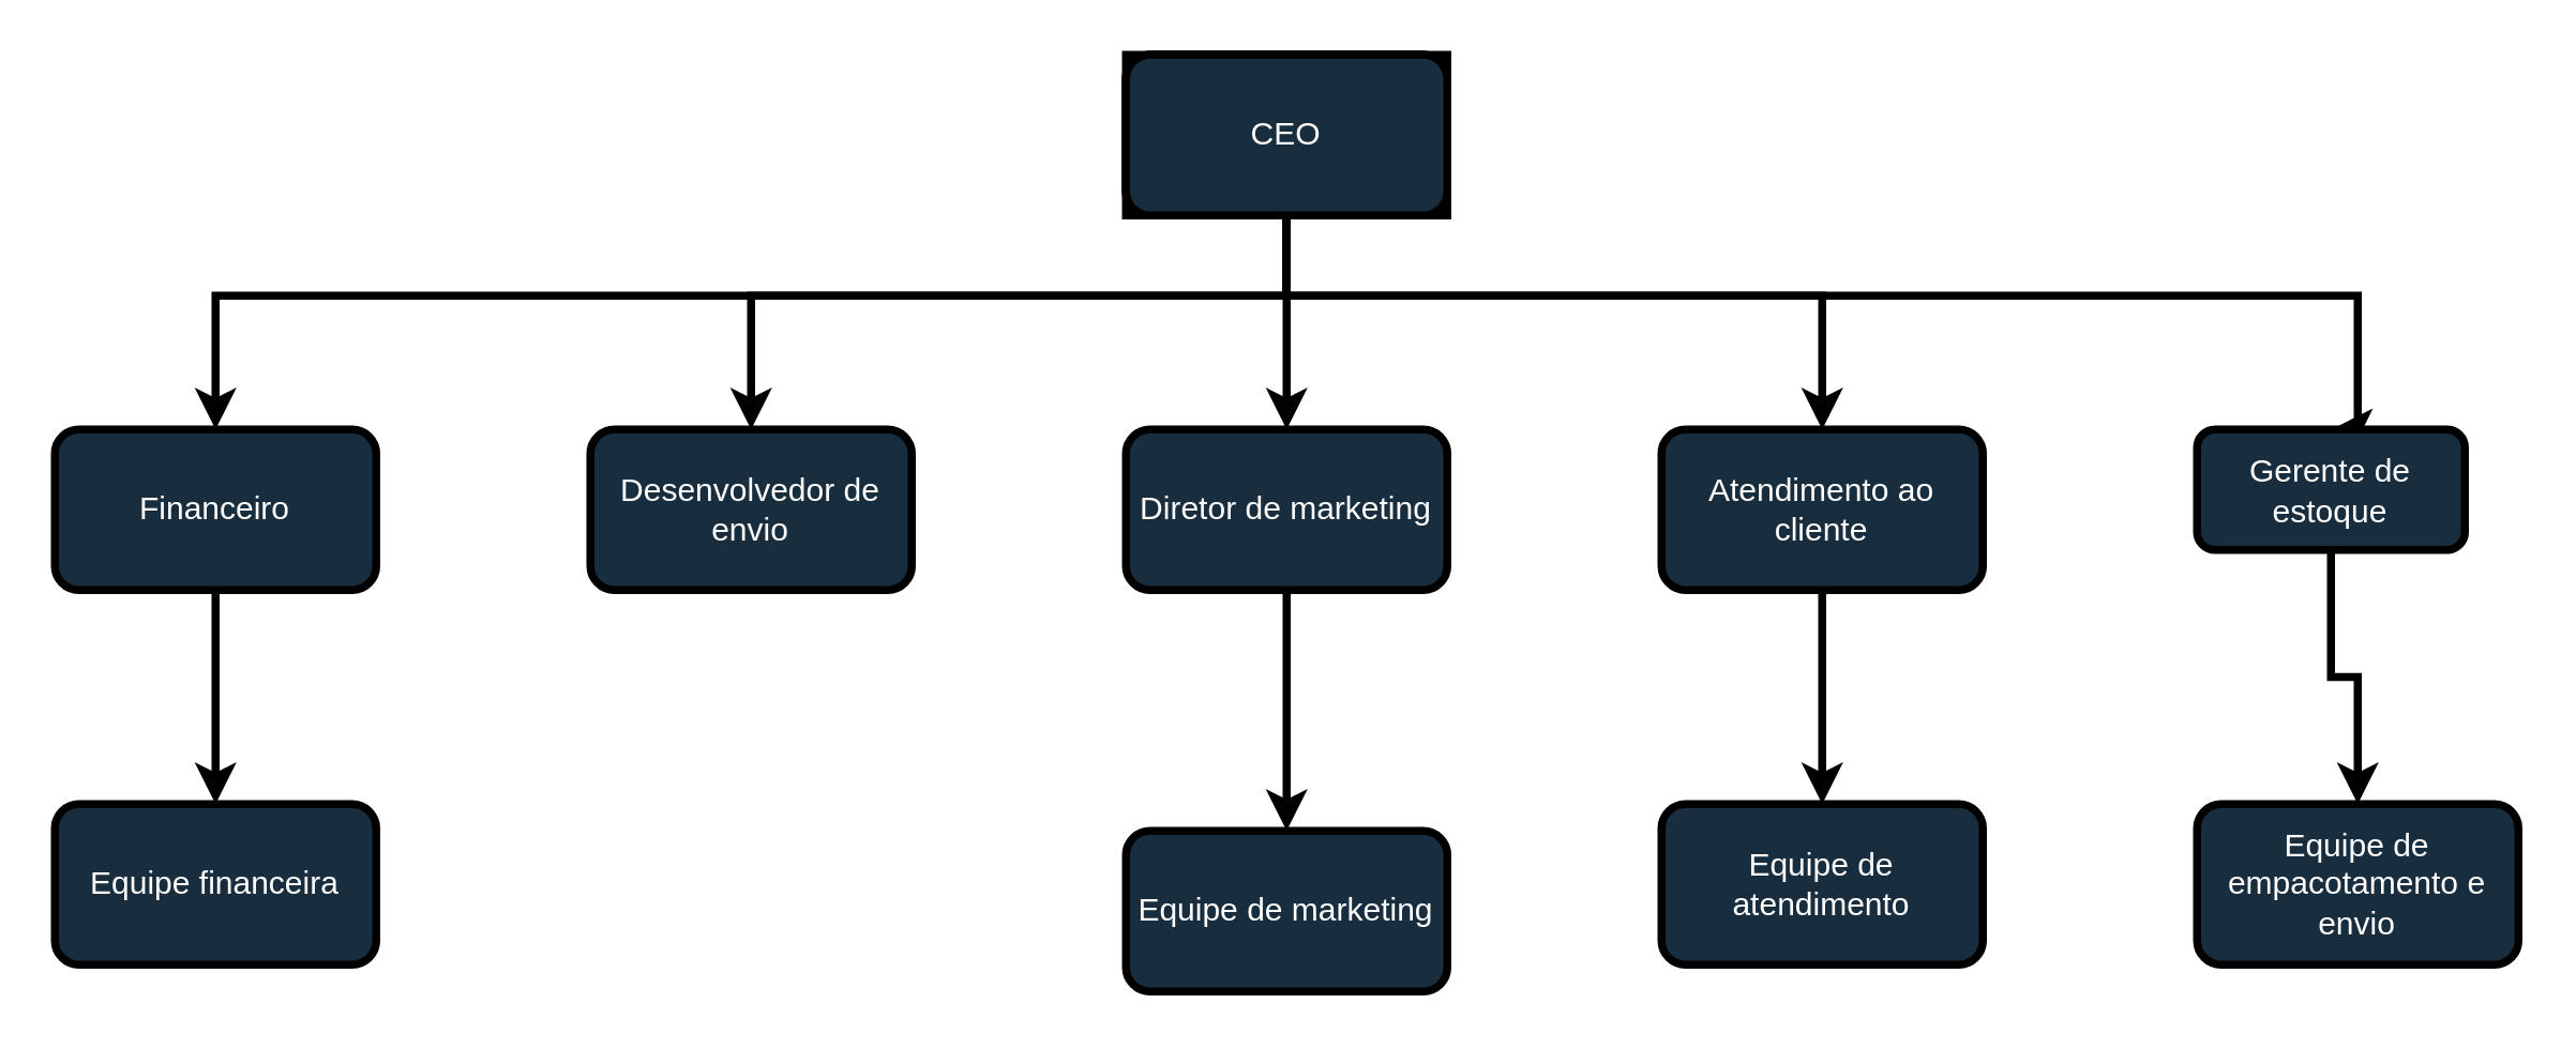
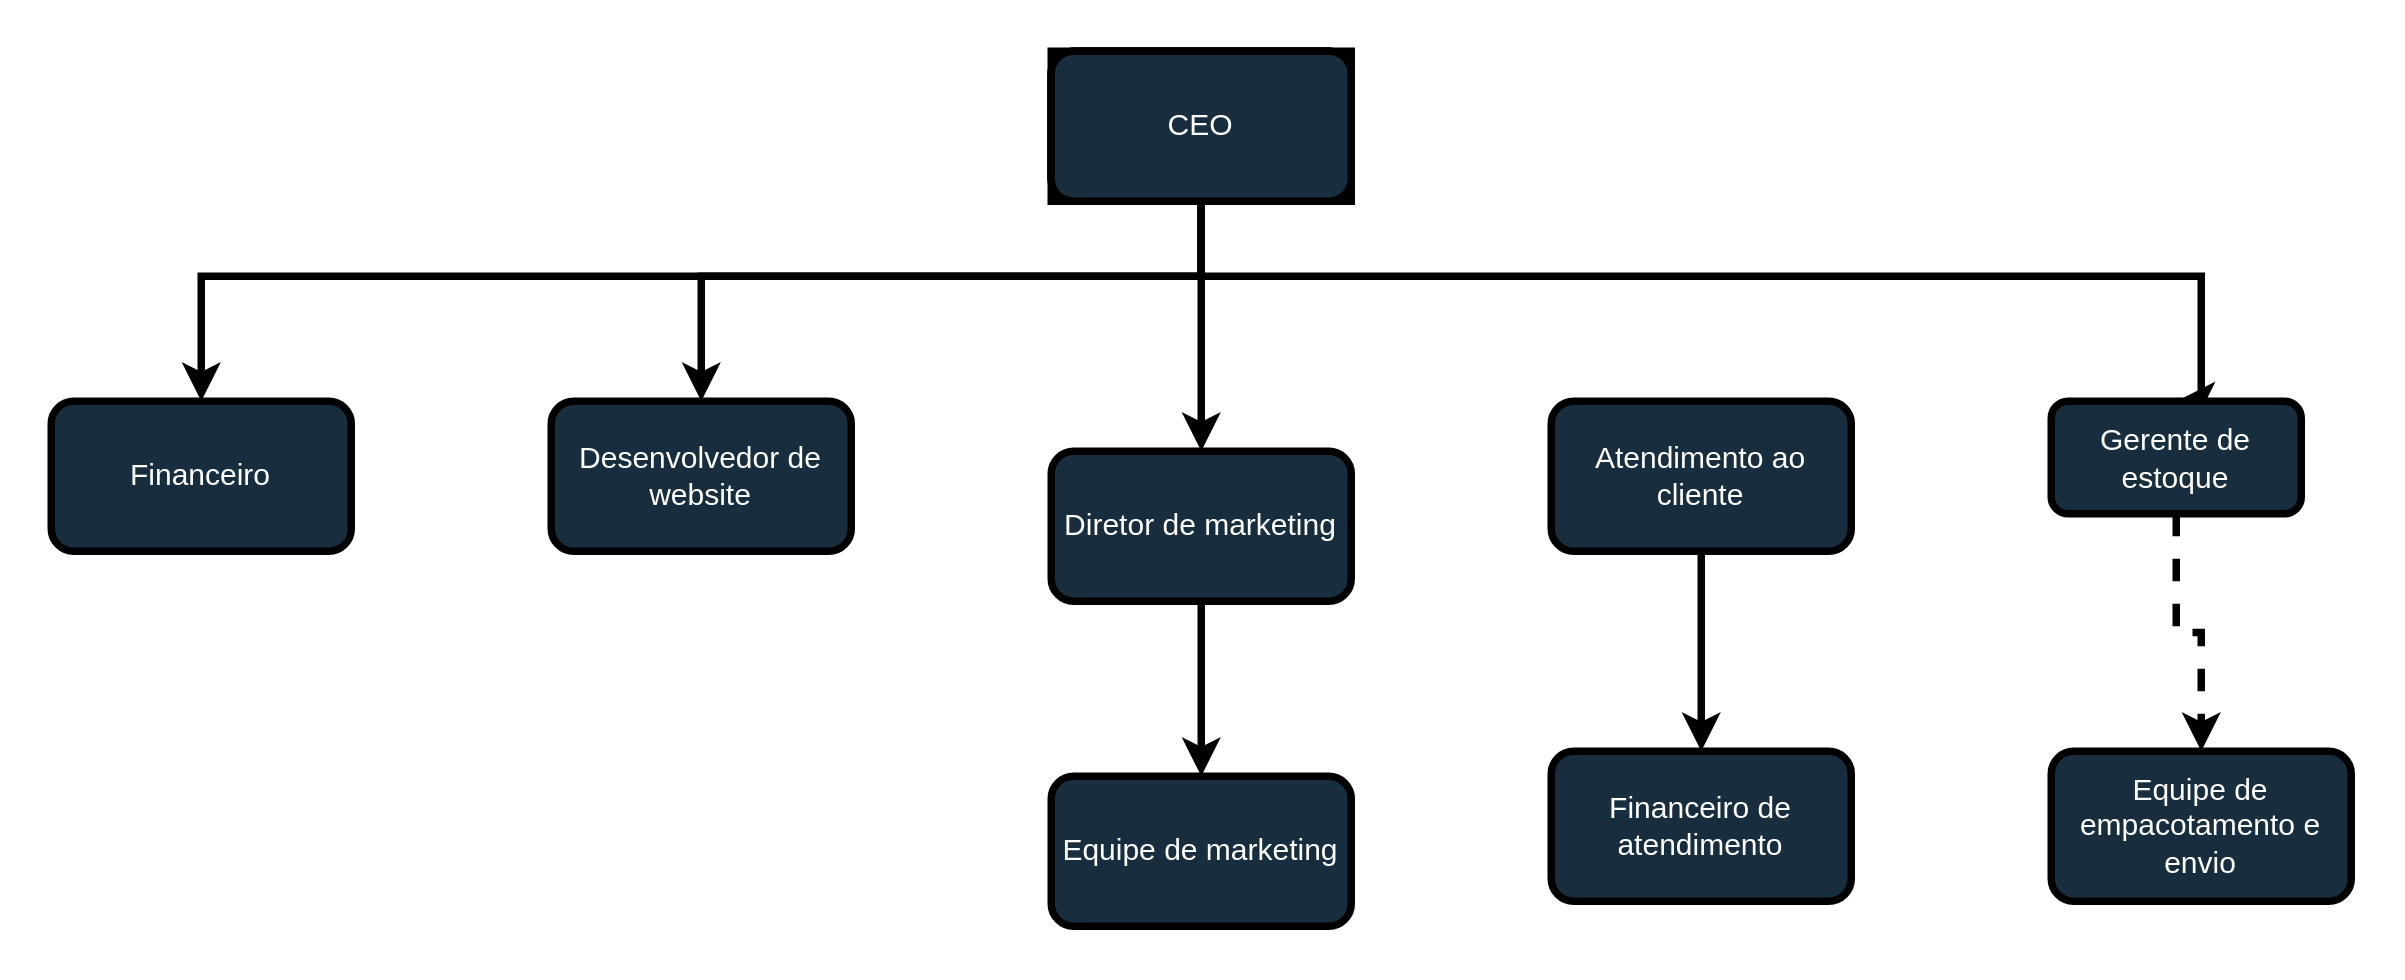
  <mxCell id="0" />
  <mxCell id="1" parent="0" />
  <mxCell id="2" value="" style="rounded=1;whiteSpace=wrap;html=1;labelBackgroundColor=none;fillColor=#182E3E;strokeColor=#000000;fontColor=#FFFFFF;strokeWidth=3;" parent="1" vertex="1"><mxGeometry x="420" y="20" width="120" height="60" as="geometry" /></mxCell>
  <mxCell id="3" value="" style="rounded=0;whiteSpace=wrap;html=1;labelBackgroundColor=none;fillColor=#182E3E;strokeColor=#000000;fontColor=#FFFFFF;strokeWidth=3;" parent="1" vertex="1"><mxGeometry x="420" y="20" width="120" height="60" as="geometry" /></mxCell>
  <mxCell id="4" value="" style="rounded=1;whiteSpace=wrap;html=1;labelBackgroundColor=none;fillColor=#182E3E;strokeColor=#000000;fontColor=#FFFFFF;strokeWidth=3;" parent="1" vertex="1"><mxGeometry x="420" y="20" width="120" height="60" as="geometry" /></mxCell>
  <mxCell id="5" value="" style="edgeStyle=orthogonalEdgeStyle;rounded=0;orthogonalLoop=1;jettySize=auto;html=1;labelBackgroundColor=none;strokeColor=#000000;fontColor=default;strokeWidth=3;" parent="1" source="10" target="12" edge="1"><mxGeometry relative="1" as="geometry" /></mxCell>
- <mxCell id="6" style="edgeStyle=orthogonalEdgeStyle;rounded=0;orthogonalLoop=1;jettySize=auto;html=1;entryX=0.5;entryY=0;entryDx=0;entryDy=0;strokeColor=#000000;fontColor=default;labelBackgroundColor=none;strokeWidth=3;" edge="1" parent="1" source="10" target="16"><mxGeometry relative="1" as="geometry"><Array as="points"><mxPoint x="480" y="110" /><mxPoint x="680" y="110" /></Array></mxGeometry></mxCell>
  <mxCell id="7" style="edgeStyle=orthogonalEdgeStyle;rounded=0;orthogonalLoop=1;jettySize=auto;html=1;entryX=0.5;entryY=0;entryDx=0;entryDy=0;strokeColor=#000000;strokeWidth=3;" edge="1" parent="1" source="10" target="19"><mxGeometry relative="1" as="geometry"><Array as="points"><mxPoint x="480" y="110" /><mxPoint x="880" y="110" /></Array></mxGeometry></mxCell>
  <mxCell id="8" style="edgeStyle=orthogonalEdgeStyle;rounded=0;orthogonalLoop=1;jettySize=auto;html=1;entryX=0.5;entryY=0;entryDx=0;entryDy=0;strokeColor=#000000;strokeWidth=3;" edge="1" parent="1" source="10" target="14"><mxGeometry relative="1" as="geometry"><Array as="points"><mxPoint x="480" y="110" /><mxPoint x="280" y="110" /></Array></mxGeometry></mxCell>
  <mxCell id="9" style="edgeStyle=orthogonalEdgeStyle;rounded=0;orthogonalLoop=1;jettySize=auto;html=1;entryX=0.5;entryY=0;entryDx=0;entryDy=0;strokeColor=#000000;strokeWidth=3;" edge="1" parent="1" source="10" target="22"><mxGeometry relative="1" as="geometry"><Array as="points"><mxPoint x="480" y="110" /><mxPoint x="80" y="110" /></Array></mxGeometry></mxCell>
  <mxCell id="10" value="CEO" style="rounded=1;whiteSpace=wrap;html=1;labelBackgroundColor=none;fillColor=#182E3E;strokeColor=#000000;fontColor=#FFFFFF;strokeWidth=3;" parent="1" vertex="1"><mxGeometry x="420" y="20" width="120" height="60" as="geometry" /></mxCell>
  <mxCell id="11" value="" style="edgeStyle=orthogonalEdgeStyle;rounded=0;orthogonalLoop=1;jettySize=auto;html=1;labelBackgroundColor=none;strokeColor=#000000;fontColor=default;strokeWidth=3;" parent="1" source="12" target="13" edge="1"><mxGeometry relative="1" as="geometry" /></mxCell>
- <mxCell id="12" value="Diretor de marketing" style="whiteSpace=wrap;html=1;rounded=1;labelBackgroundColor=none;fillColor=#182E3E;strokeColor=#000000;fontColor=#FFFFFF;strokeWidth=3;" parent="1" vertex="1"><mxGeometry x="420" y="160" width="120" height="60" as="geometry" /></mxCell>
+ <mxCell id="12" value="Diretor de marketing" style="whiteSpace=wrap;html=1;rounded=1;labelBackgroundColor=none;fillColor=#182E3E;strokeColor=#000000;fontColor=#FFFFFF;strokeWidth=3;" parent="1" vertex="1"><mxGeometry x="420" y="180" width="120" height="60" as="geometry" /></mxCell>
  <mxCell id="13" value="Equipe de marketing" style="whiteSpace=wrap;html=1;rounded=1;labelBackgroundColor=none;fillColor=#182E3E;strokeColor=#000000;fontColor=#FFFFFF;strokeWidth=3;" parent="1" vertex="1"><mxGeometry x="420" y="310" width="120" height="60" as="geometry" /></mxCell>
- <mxCell id="14" value="Desenvolvedor de envio" style="whiteSpace=wrap;html=1;rounded=1;labelBackgroundColor=none;fillColor=#182E3E;strokeColor=#000000;fontColor=#FFFFFF;strokeWidth=3;" parent="1" vertex="1"><mxGeometry x="220" y="160" width="120" height="60" as="geometry" /></mxCell>
+ <mxCell id="14" value="Desenvolvedor de website" style="whiteSpace=wrap;html=1;rounded=1;labelBackgroundColor=none;fillColor=#182E3E;strokeColor=#000000;fontColor=#FFFFFF;strokeWidth=3;" parent="1" vertex="1"><mxGeometry x="220" y="160" width="120" height="60" as="geometry" /></mxCell>
  <mxCell id="15" value="" style="edgeStyle=orthogonalEdgeStyle;rounded=0;orthogonalLoop=1;jettySize=auto;html=1;labelBackgroundColor=none;strokeColor=#000000;fontColor=default;strokeWidth=3;" parent="1" source="16" target="17" edge="1"><mxGeometry relative="1" as="geometry" /></mxCell>
  <mxCell id="16" value="Atendimento ao cliente" style="whiteSpace=wrap;html=1;rounded=1;labelBackgroundColor=none;fillColor=#182E3E;strokeColor=#000000;fontColor=#FFFFFF;strokeWidth=3;" parent="1" vertex="1"><mxGeometry x="620" y="160" width="120" height="60" as="geometry" /></mxCell>
- <mxCell id="17" value="Equipe de atendimento" style="whiteSpace=wrap;html=1;rounded=1;labelBackgroundColor=none;fillColor=#182E3E;strokeColor=#000000;fontColor=#FFFFFF;strokeWidth=3;" parent="1" vertex="1"><mxGeometry x="620" y="300" width="120" height="60" as="geometry" /></mxCell>
- <mxCell id="18" value="" style="edgeStyle=orthogonalEdgeStyle;rounded=0;orthogonalLoop=1;jettySize=auto;html=1;labelBackgroundColor=none;strokeColor=#000000;fontColor=default;strokeWidth=3;" parent="1" source="19" target="20" edge="1"><mxGeometry relative="1" as="geometry" /></mxCell>
+ <mxCell id="17" value="Financeiro de atendimento" style="whiteSpace=wrap;html=1;rounded=1;labelBackgroundColor=none;fillColor=#182E3E;strokeColor=#000000;fontColor=#FFFFFF;strokeWidth=3;" parent="1" vertex="1"><mxGeometry x="620" y="300" width="120" height="60" as="geometry" /></mxCell>
+ <mxCell id="18" value="" style="edgeStyle=orthogonalEdgeStyle;rounded=0;orthogonalLoop=1;jettySize=auto;html=1;labelBackgroundColor=none;strokeColor=#000000;fontColor=default;strokeWidth=3;dashed=1;" parent="1" source="19" target="20" edge="1"><mxGeometry relative="1" as="geometry" /></mxCell>
  <mxCell id="19" value="Gerente de estoque" style="whiteSpace=wrap;html=1;rounded=1;labelBackgroundColor=none;fillColor=#182E3E;strokeColor=#000000;fontColor=#FFFFFF;strokeWidth=3;" parent="1" vertex="1"><mxGeometry x="820" y="160" width="100" height="45" as="geometry" /></mxCell>
  <mxCell id="20" value="Equipe de empacotamento e envio" style="whiteSpace=wrap;html=1;rounded=1;labelBackgroundColor=none;fillColor=#182E3E;strokeColor=#000000;fontColor=#FFFFFF;strokeWidth=3;" parent="1" vertex="1"><mxGeometry x="820" y="300" width="120" height="60" as="geometry" /></mxCell>
- <mxCell id="21" value="" style="edgeStyle=orthogonalEdgeStyle;rounded=0;orthogonalLoop=1;jettySize=auto;html=1;labelBackgroundColor=none;strokeColor=#000000;fontColor=default;strokeWidth=3;" parent="1" source="22" target="23" edge="1"><mxGeometry relative="1" as="geometry" /></mxCell>
  <mxCell id="22" value="Financeiro" style="whiteSpace=wrap;html=1;rounded=1;labelBackgroundColor=none;fillColor=#182E3E;strokeColor=#000000;fontColor=#FFFFFF;strokeWidth=3;" parent="1" vertex="1"><mxGeometry x="20" y="160" width="120" height="60" as="geometry" /></mxCell>
- <mxCell id="23" value="Equipe financeira" style="whiteSpace=wrap;html=1;rounded=1;labelBackgroundColor=none;fillColor=#182E3E;strokeColor=#000000;fontColor=#FFFFFF;strokeWidth=3;" parent="1" vertex="1"><mxGeometry x="20" y="300" width="120" height="60" as="geometry" /></mxCell>
